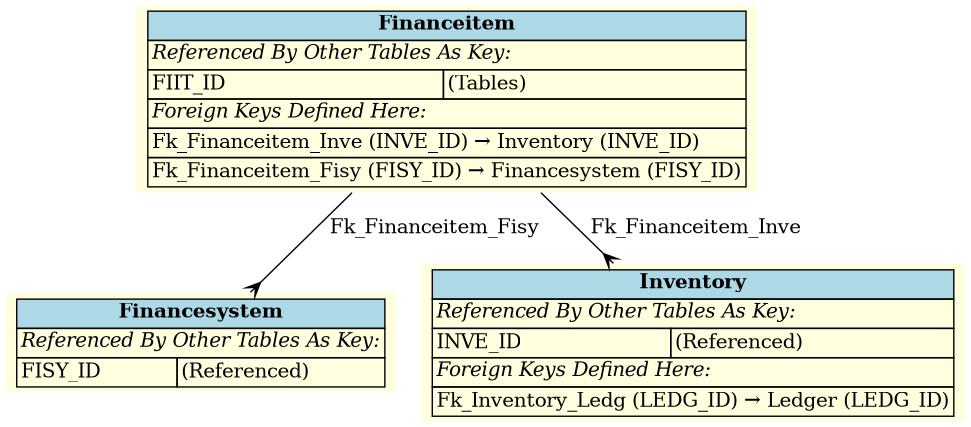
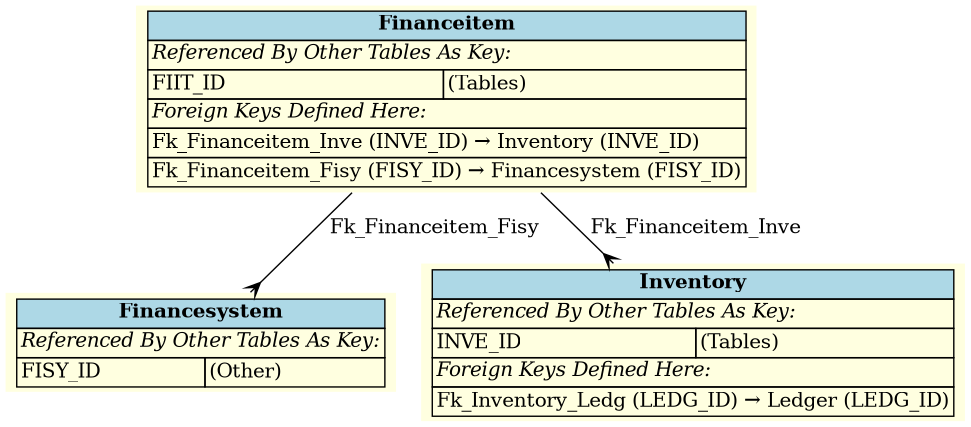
  digraph {
    rankdir=TB
    node [fillcolor=lightyellow shape=plaintext style=filled]
    edge [arrowhead=crow arrowtail=none dir=both labelfontsize=10]
    n1 [label=<     <TABLE BORDER="0" CELLBORDER="1" CELLSPACING="0" BGCOLOR="lightyellow">       <TR><TD COLSPAN="2" BGCOLOR="lightblue"><B>Financeitem</B></TD></TR>       <TR><TD COLSPAN="2" ALIGN="LEFT"><I>Referenced By Other Tables As Key:</I></TD></TR>       <TR><TD ALIGN="LEFT">FIIT_ID</TD><TD ALIGN="LEFT">(Tables)</TD></TR>       <TR><TD COLSPAN="2" ALIGN="LEFT"><I>Foreign Keys Defined Here:</I></TD></TR>       <TR><TD ALIGN="LEFT" COLSPAN="2">Fk_Financeitem_Inve (INVE_ID) &rarr; Inventory (INVE_ID)</TD></TR>       <TR><TD ALIGN="LEFT" COLSPAN="2">Fk_Financeitem_Fisy (FISY_ID) &rarr; Financesystem (FISY_ID)</TD></TR>     </TABLE>     >]
-   n2 [label=<     <TABLE BORDER="0" CELLBORDER="1" CELLSPACING="0" BGCOLOR="lightyellow">       <TR><TD COLSPAN="2" BGCOLOR="lightblue"><B>Financesystem</B></TD></TR>       <TR><TD COLSPAN="2" ALIGN="LEFT"><I>Referenced By Other Tables As Key:</I></TD></TR>       <TR><TD ALIGN="LEFT">FISY_ID</TD><TD ALIGN="LEFT">(Referenced)</TD></TR>     </TABLE>     >]
-   n3 [label=<     <TABLE BORDER="0" CELLBORDER="1" CELLSPACING="0" BGCOLOR="lightyellow">       <TR><TD COLSPAN="2" BGCOLOR="lightblue"><B>Inventory</B></TD></TR>       <TR><TD COLSPAN="2" ALIGN="LEFT"><I>Referenced By Other Tables As Key:</I></TD></TR>       <TR><TD ALIGN="LEFT">INVE_ID</TD><TD ALIGN="LEFT">(Referenced)</TD></TR>       <TR><TD COLSPAN="2" ALIGN="LEFT"><I>Foreign Keys Defined Here:</I></TD></TR>       <TR><TD ALIGN="LEFT" COLSPAN="2">Fk_Inventory_Ledg (LEDG_ID) &rarr; Ledger (LEDG_ID)</TD></TR>     </TABLE>     >]
+   n2 [label=<     <TABLE BORDER="0" CELLBORDER="1" CELLSPACING="0" BGCOLOR="lightyellow">       <TR><TD COLSPAN="2" BGCOLOR="lightblue"><B>Financesystem</B></TD></TR>       <TR><TD COLSPAN="2" ALIGN="LEFT"><I>Referenced By Other Tables As Key:</I></TD></TR>       <TR><TD ALIGN="LEFT">FISY_ID</TD><TD ALIGN="LEFT">(Other)</TD></TR>     </TABLE>     >]
+   n3 [label=<     <TABLE BORDER="0" CELLBORDER="1" CELLSPACING="0" BGCOLOR="lightyellow">       <TR><TD COLSPAN="2" BGCOLOR="lightblue"><B>Inventory</B></TD></TR>       <TR><TD COLSPAN="2" ALIGN="LEFT"><I>Referenced By Other Tables As Key:</I></TD></TR>       <TR><TD ALIGN="LEFT">INVE_ID</TD><TD ALIGN="LEFT">(Tables)</TD></TR>       <TR><TD COLSPAN="2" ALIGN="LEFT"><I>Foreign Keys Defined Here:</I></TD></TR>       <TR><TD ALIGN="LEFT" COLSPAN="2">Fk_Inventory_Ledg (LEDG_ID) &rarr; Ledger (LEDG_ID)</TD></TR>     </TABLE>     >]
    n1 -> n2 [label=" Fk_Financeitem_Fisy "]
    n1 -> n3 [label=" Fk_Financeitem_Inve "]
  }
